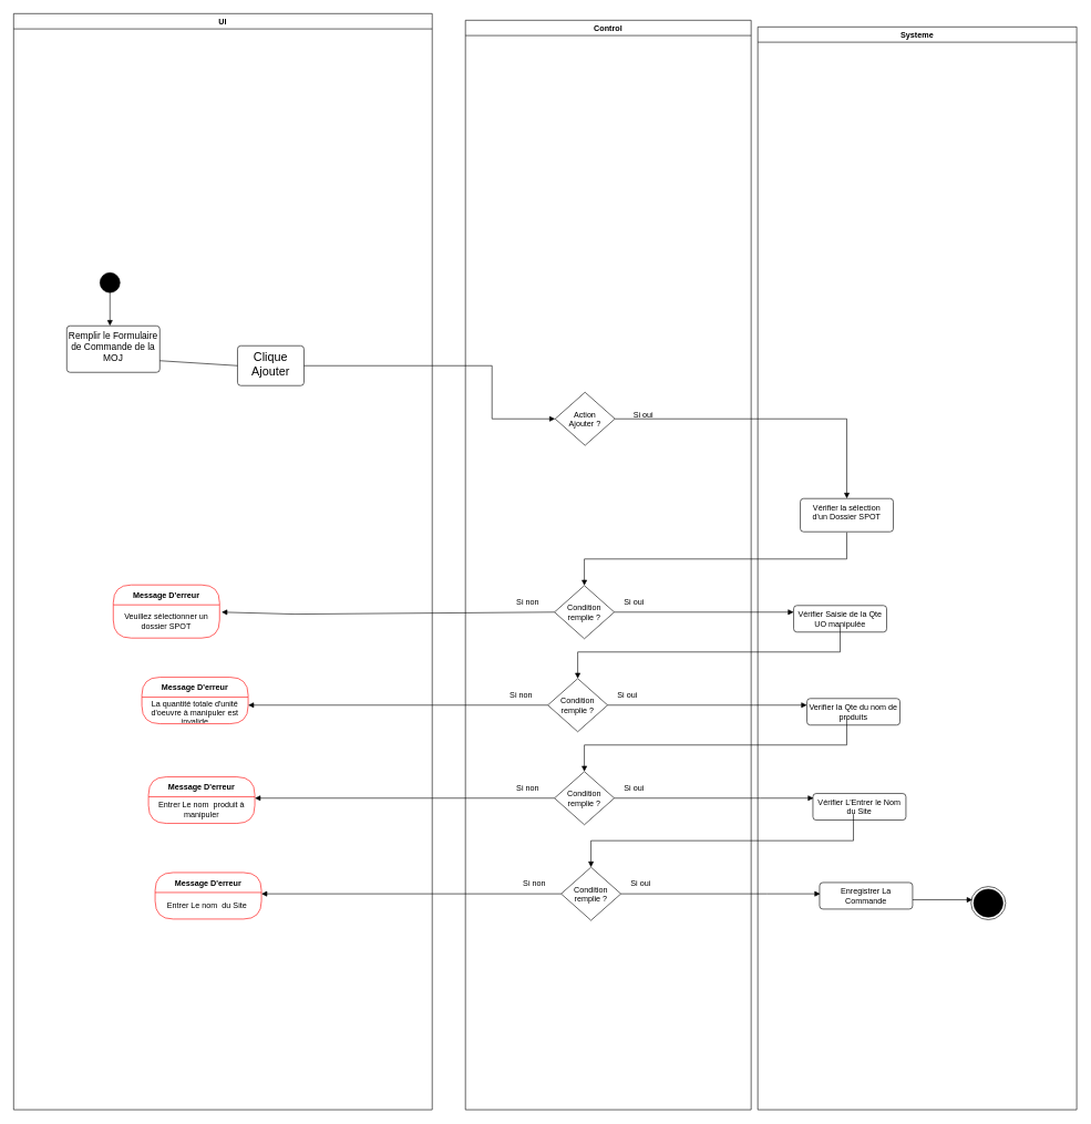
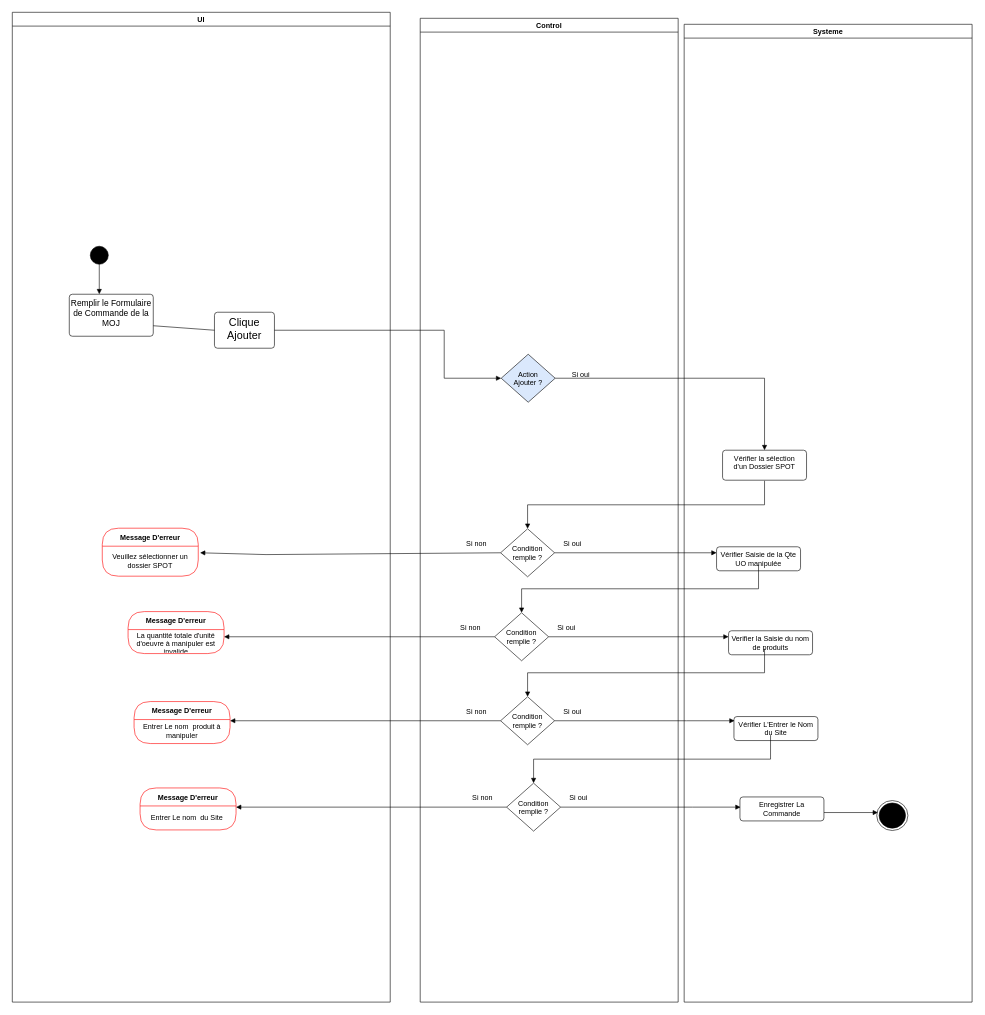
  <mxCell id="0" />
  <mxCell id="1" parent="0" />
  <mxCell id="2" value="UI" style="swimlane;whiteSpace=wrap;html=1;" vertex="1" parent="1"><mxGeometry x="20" y="20" width="630" height="1650" as="geometry"><mxRectangle x="-800" y="40" width="140" height="30" as="alternateBounds" /></mxGeometry></mxCell>
  <mxCell id="3" value="" style="ellipse;fillColor=strokeColor;html=1;" vertex="1" parent="2"><mxGeometry x="130" y="390" width="30" height="30" as="geometry" /></mxCell>
  <mxCell id="4" value="" style="html=1;verticalAlign=bottom;labelBackgroundColor=none;endArrow=block;endFill=1;rounded=0;exitX=0.5;exitY=1;exitDx=0;exitDy=0;" edge="1" parent="2" source="3"><mxGeometry width="160" relative="1" as="geometry"><mxPoint x="170" y="650" as="sourcePoint" /><mxPoint x="145" y="470" as="targetPoint" /></mxGeometry></mxCell>
- <mxCell id="5" value="&lt;font style=&quot;font-size: 14px;&quot;&gt;Remplir le Formulaire de Commande de la MOJ&lt;/font&gt;" style="html=1;align=center;verticalAlign=top;rounded=1;absoluteArcSize=1;arcSize=10;dashed=0;whiteSpace=wrap;" vertex="1" parent="2"><mxGeometry x="80" y="470" width="140" height="70" as="geometry" /></mxCell>
+ <mxCell id="5" value="&lt;font style=&quot;font-size: 14px;&quot;&gt;Remplir le Formulaire de Commande de la MOJ&lt;/font&gt;" style="html=1;align=center;verticalAlign=top;rounded=1;absoluteArcSize=1;arcSize=10;dashed=0;whiteSpace=wrap;" vertex="1" parent="2"><mxGeometry x="95" y="470" width="140" height="70" as="geometry" /></mxCell>
  <mxCell id="6" value="Message D'erreur" style="swimlane;fontStyle=1;align=center;verticalAlign=middle;childLayout=stackLayout;horizontal=1;startSize=30;horizontalStack=0;resizeParent=0;resizeLast=1;container=0;fontColor=#000000;collapsible=0;rounded=1;arcSize=30;strokeColor=#ff0000;fillColor=#ffffff;swimlaneFillColor=#ffffff;dropTarget=0;labelBorderColor=none;labelBackgroundColor=none;" vertex="1" parent="2"><mxGeometry x="193" y="999" width="160" height="70" as="geometry" /></mxCell>
  <mxCell id="7" value="La quantité totale d'unité d'oeuvre à manipuler est invalide" style="text;html=1;strokeColor=none;fillColor=none;align=center;verticalAlign=middle;spacingLeft=4;spacingRight=4;whiteSpace=wrap;overflow=hidden;rotatable=0;fontColor=#000000;" vertex="1" parent="6"><mxGeometry y="30" width="160" height="40" as="geometry" /></mxCell>
  <mxCell id="8" value="&lt;font style=&quot;font-size: 18px;&quot;&gt;Clique Ajouter&lt;/font&gt;" style="html=1;align=center;verticalAlign=top;rounded=1;absoluteArcSize=1;arcSize=10;dashed=0;whiteSpace=wrap;" vertex="1" parent="2"><mxGeometry x="337" y="500" width="100" height="60" as="geometry" /></mxCell>
  <mxCell id="9" value="" style="html=1;verticalAlign=bottom;labelBackgroundColor=none;endArrow=none;endFill=1;rounded=0;entryX=0;entryY=0.5;entryDx=0;entryDy=0;exitX=1;exitY=0.75;exitDx=0;exitDy=0;" edge="1" parent="2" source="5" target="8"><mxGeometry width="160" relative="1" as="geometry"><mxPoint x="231" y="509.44" as="sourcePoint" /><mxPoint x="347" y="429" as="targetPoint" /></mxGeometry></mxCell>
  <mxCell id="10" value="Message D'erreur" style="swimlane;fontStyle=1;align=center;verticalAlign=middle;childLayout=stackLayout;horizontal=1;startSize=30;horizontalStack=0;resizeParent=0;resizeLast=1;container=0;fontColor=#000000;collapsible=0;rounded=1;arcSize=30;strokeColor=#ff0000;fillColor=#ffffff;swimlaneFillColor=#ffffff;dropTarget=0;labelBorderColor=none;labelBackgroundColor=none;" vertex="1" parent="2"><mxGeometry x="150" y="860" width="160" height="80" as="geometry" /></mxCell>
  <mxCell id="11" value="Veuillez sélectionner un dossier SPOT" style="text;html=1;strokeColor=none;fillColor=none;align=center;verticalAlign=middle;spacingLeft=4;spacingRight=4;whiteSpace=wrap;overflow=hidden;rotatable=0;fontColor=#000000;" vertex="1" parent="10"><mxGeometry y="30" width="160" height="50" as="geometry" /></mxCell>
  <mxCell id="12" value="Control" style="swimlane;whiteSpace=wrap;html=1;" vertex="1" parent="1"><mxGeometry x="700" y="30" width="430" height="1640" as="geometry"><mxRectangle x="90" y="40" width="90" height="30" as="alternateBounds" /></mxGeometry></mxCell>
- <mxCell id="13" value="Action&#10;Ajouter ?" style="rhombus;" vertex="1" parent="12"><mxGeometry x="135" y="560" width="90" height="80" as="geometry" /></mxCell>
+ <mxCell id="13" value="Action&#10;Ajouter ?" style="rhombus;fillColor=#dae8fc;" vertex="1" parent="12"><mxGeometry x="135" y="560" width="90" height="80" as="geometry" /></mxCell>
  <mxCell id="14" value="Si oui" style="text;html=1;align=center;verticalAlign=middle;whiteSpace=wrap;rounded=0;" vertex="1" parent="12"><mxGeometry x="238" y="580" width="60" height="30" as="geometry" /></mxCell>
  <mxCell id="15" value="Systeme" style="swimlane;whiteSpace=wrap;html=1;" vertex="1" parent="1"><mxGeometry x="1140" y="40" width="480" height="1630" as="geometry" /></mxCell>
  <mxCell id="16" value="Vérifier la sélection d'un&lt;span style=&quot;background-color: initial;&quot;&gt;&amp;nbsp;Dossier SPOT&lt;/span&gt;" style="html=1;align=center;verticalAlign=top;rounded=1;absoluteArcSize=1;arcSize=10;dashed=0;whiteSpace=wrap;" vertex="1" parent="15"><mxGeometry x="64" y="710" width="140" height="50" as="geometry" /></mxCell>
  <mxCell id="17" value="Vérifier Saisie de la Qte UO manipulée" style="html=1;align=center;verticalAlign=top;rounded=1;absoluteArcSize=1;arcSize=10;dashed=0;whiteSpace=wrap;" vertex="1" parent="15"><mxGeometry x="54" y="871" width="140" height="40" as="geometry" /></mxCell>
- <mxCell id="18" value="Verifier la Qte du nom de produits" style="html=1;align=center;verticalAlign=top;rounded=1;absoluteArcSize=1;arcSize=10;dashed=0;whiteSpace=wrap;" vertex="1" parent="15"><mxGeometry x="74" y="1011" width="140" height="40" as="geometry" /></mxCell>
+ <mxCell id="18" value="Verifier la Saisie du nom de produits" style="html=1;align=center;verticalAlign=top;rounded=1;absoluteArcSize=1;arcSize=10;dashed=0;whiteSpace=wrap;" vertex="1" parent="15"><mxGeometry x="74" y="1011" width="140" height="40" as="geometry" /></mxCell>
  <mxCell id="19" value="Vérifier L'Entrer le Nom du Site" style="html=1;align=center;verticalAlign=top;rounded=1;absoluteArcSize=1;arcSize=10;dashed=0;whiteSpace=wrap;" vertex="1" parent="15"><mxGeometry x="83" y="1154" width="140" height="40" as="geometry" /></mxCell>
  <mxCell id="20" value="" style="ellipse;html=1;shape=endState;fillColor=strokeColor;" vertex="1" parent="15"><mxGeometry x="321" y="1294" width="52" height="50" as="geometry" /></mxCell>
  <mxCell id="21" value="" style="html=1;verticalAlign=bottom;labelBackgroundColor=none;endArrow=block;endFill=1;rounded=0;" edge="1" parent="15"><mxGeometry width="160" relative="1" as="geometry"><mxPoint x="233" y="1314" as="sourcePoint" /><mxPoint x="323" y="1314" as="targetPoint" /></mxGeometry></mxCell>
  <mxCell id="22" value="Condition&#10;remplie ?" style="rhombus;" vertex="1" parent="1"><mxGeometry x="834" y="881" width="90" height="80" as="geometry" /></mxCell>
  <mxCell id="23" value="" style="html=1;verticalAlign=bottom;labelBackgroundColor=none;endArrow=block;endFill=1;rounded=0;entryX=0.5;entryY=0;entryDx=0;entryDy=0;exitX=0.571;exitY=1;exitDx=0;exitDy=0;exitPerimeter=0;" edge="1" parent="1" target="22"><mxGeometry width="160" relative="1" as="geometry"><mxPoint x="1274" y="801" as="sourcePoint" /><mxPoint x="1284" y="871" as="targetPoint" /><Array as="points"><mxPoint x="1274" y="841" /><mxPoint x="879" y="841" /></Array></mxGeometry></mxCell>
  <mxCell id="24" value="Si non" style="text;html=1;align=center;verticalAlign=middle;whiteSpace=wrap;rounded=0;" vertex="1" parent="1"><mxGeometry x="764" y="891" width="60" height="30" as="geometry" /></mxCell>
  <mxCell id="25" value="Si oui" style="text;html=1;align=center;verticalAlign=middle;whiteSpace=wrap;rounded=0;" vertex="1" parent="1"><mxGeometry x="924" y="891" width="60" height="30" as="geometry" /></mxCell>
  <mxCell id="26" value="" style="html=1;verticalAlign=bottom;labelBackgroundColor=none;endArrow=block;endFill=1;rounded=0;exitX=1;exitY=0.5;exitDx=0;exitDy=0;exitPerimeter=0;" edge="1" parent="1"><mxGeometry width="160" relative="1" as="geometry"><mxPoint x="924" y="921" as="sourcePoint" /><mxPoint x="1194" y="921" as="targetPoint" /><Array as="points" /></mxGeometry></mxCell>
  <mxCell id="27" value="" style="html=1;verticalAlign=bottom;labelBackgroundColor=none;endArrow=block;endFill=1;rounded=0;exitX=0;exitY=0.5;exitDx=0;exitDy=0;" edge="1" parent="1"><mxGeometry width="160" relative="1" as="geometry"><mxPoint x="834" y="921" as="sourcePoint" /><mxPoint x="333" y="921" as="targetPoint" /><Array as="points"><mxPoint x="443" y="924" /></Array></mxGeometry></mxCell>
  <mxCell id="28" value="Condition&#10;remplie ?" style="rhombus;" vertex="1" parent="1"><mxGeometry x="824" y="1021" width="90" height="80" as="geometry" /></mxCell>
  <mxCell id="29" value="Si non" style="text;html=1;align=center;verticalAlign=middle;whiteSpace=wrap;rounded=0;" vertex="1" parent="1"><mxGeometry x="754" y="1031" width="60" height="30" as="geometry" /></mxCell>
  <mxCell id="30" value="Si oui" style="text;html=1;align=center;verticalAlign=middle;whiteSpace=wrap;rounded=0;" vertex="1" parent="1"><mxGeometry x="914" y="1031" width="60" height="30" as="geometry" /></mxCell>
  <mxCell id="31" value="" style="html=1;verticalAlign=bottom;labelBackgroundColor=none;endArrow=block;endFill=1;rounded=0;entryX=0.5;entryY=0;entryDx=0;entryDy=0;exitX=0.571;exitY=1;exitDx=0;exitDy=0;exitPerimeter=0;" edge="1" parent="1" target="28"><mxGeometry width="160" relative="1" as="geometry"><mxPoint x="1264" y="941" as="sourcePoint" /><mxPoint x="1274" y="1011" as="targetPoint" /><Array as="points"><mxPoint x="1264" y="981" /><mxPoint x="869" y="981" /></Array></mxGeometry></mxCell>
  <mxCell id="32" value="" style="html=1;verticalAlign=bottom;labelBackgroundColor=none;endArrow=block;endFill=1;rounded=0;exitX=1;exitY=0.5;exitDx=0;exitDy=0;exitPerimeter=0;" edge="1" parent="1" source="28"><mxGeometry width="160" relative="1" as="geometry"><mxPoint x="914" y="1053" as="sourcePoint" /><mxPoint x="1214" y="1061" as="targetPoint" /><Array as="points"><mxPoint x="1134" y="1061" /></Array></mxGeometry></mxCell>
  <mxCell id="33" value="" style="html=1;verticalAlign=bottom;labelBackgroundColor=none;endArrow=block;endFill=1;rounded=0;exitX=0;exitY=0.5;exitDx=0;exitDy=0;" edge="1" parent="1" source="28"><mxGeometry width="160" relative="1" as="geometry"><mxPoint x="824" y="1050" as="sourcePoint" /><mxPoint x="373" y="1061" as="targetPoint" /><Array as="points" /></mxGeometry></mxCell>
  <mxCell id="34" value="Message D'erreur" style="swimlane;fontStyle=1;align=center;verticalAlign=middle;childLayout=stackLayout;horizontal=1;startSize=30;horizontalStack=0;resizeParent=0;resizeLast=1;container=0;fontColor=#000000;collapsible=0;rounded=1;arcSize=30;strokeColor=#ff0000;fillColor=#ffffff;swimlaneFillColor=#ffffff;dropTarget=0;labelBorderColor=none;labelBackgroundColor=none;" vertex="1" parent="1"><mxGeometry x="223" y="1169" width="160" height="70" as="geometry" /></mxCell>
  <mxCell id="35" value="Entrer Le nom&amp;nbsp; produit à manipuler" style="text;html=1;strokeColor=none;fillColor=none;align=center;verticalAlign=middle;spacingLeft=4;spacingRight=4;whiteSpace=wrap;overflow=hidden;rotatable=0;fontColor=#000000;" vertex="1" parent="34"><mxGeometry y="30" width="160" height="40" as="geometry" /></mxCell>
  <mxCell id="36" value="Condition&#10;remplie ?" style="rhombus;" vertex="1" parent="1"><mxGeometry x="834" y="1161" width="90" height="80" as="geometry" /></mxCell>
  <mxCell id="37" value="Si non" style="text;html=1;align=center;verticalAlign=middle;whiteSpace=wrap;rounded=0;" vertex="1" parent="1"><mxGeometry x="764" y="1171" width="60" height="30" as="geometry" /></mxCell>
  <mxCell id="38" value="Si oui" style="text;html=1;align=center;verticalAlign=middle;whiteSpace=wrap;rounded=0;" vertex="1" parent="1"><mxGeometry x="924" y="1171" width="60" height="30" as="geometry" /></mxCell>
  <mxCell id="39" value="" style="html=1;verticalAlign=bottom;labelBackgroundColor=none;endArrow=block;endFill=1;rounded=0;entryX=0.5;entryY=0;entryDx=0;entryDy=0;exitX=0.571;exitY=1;exitDx=0;exitDy=0;exitPerimeter=0;" edge="1" parent="1" target="36"><mxGeometry width="160" relative="1" as="geometry"><mxPoint x="1274" y="1081" as="sourcePoint" /><mxPoint x="1284" y="1151" as="targetPoint" /><Array as="points"><mxPoint x="1274" y="1121" /><mxPoint x="879" y="1121" /></Array></mxGeometry></mxCell>
  <mxCell id="40" value="" style="html=1;verticalAlign=bottom;labelBackgroundColor=none;endArrow=block;endFill=1;rounded=0;exitX=1;exitY=0.5;exitDx=0;exitDy=0;exitPerimeter=0;" edge="1" parent="1" source="36"><mxGeometry width="160" relative="1" as="geometry"><mxPoint x="924" y="1193" as="sourcePoint" /><mxPoint x="1224" y="1201" as="targetPoint" /><Array as="points"><mxPoint x="1144" y="1201" /></Array></mxGeometry></mxCell>
  <mxCell id="41" value="" style="html=1;verticalAlign=bottom;labelBackgroundColor=none;endArrow=block;endFill=1;rounded=0;exitX=0;exitY=0.5;exitDx=0;exitDy=0;" edge="1" parent="1" source="36"><mxGeometry width="160" relative="1" as="geometry"><mxPoint x="834" y="1190" as="sourcePoint" /><mxPoint x="383" y="1201" as="targetPoint" /><Array as="points" /></mxGeometry></mxCell>
  <mxCell id="42" value="Enregistrer La Commande" style="html=1;align=center;verticalAlign=top;rounded=1;absoluteArcSize=1;arcSize=10;dashed=0;whiteSpace=wrap;" vertex="1" parent="1"><mxGeometry x="1233" y="1328" width="140" height="40" as="geometry" /></mxCell>
  <mxCell id="43" value="Message D'erreur" style="swimlane;fontStyle=1;align=center;verticalAlign=middle;childLayout=stackLayout;horizontal=1;startSize=30;horizontalStack=0;resizeParent=0;resizeLast=1;container=0;fontColor=#000000;collapsible=0;rounded=1;arcSize=30;strokeColor=#ff0000;fillColor=#ffffff;swimlaneFillColor=#ffffff;dropTarget=0;labelBorderColor=none;labelBackgroundColor=none;" vertex="1" parent="1"><mxGeometry x="233" y="1313" width="160" height="70" as="geometry" /></mxCell>
  <mxCell id="44" value="Entrer Le nom&amp;nbsp; du Site&amp;nbsp;" style="text;html=1;strokeColor=none;fillColor=none;align=center;verticalAlign=middle;spacingLeft=4;spacingRight=4;whiteSpace=wrap;overflow=hidden;rotatable=0;fontColor=#000000;" vertex="1" parent="43"><mxGeometry y="30" width="160" height="40" as="geometry" /></mxCell>
  <mxCell id="45" value="Condition&#10;remplie ?" style="rhombus;" vertex="1" parent="1"><mxGeometry x="844" y="1305" width="90" height="80" as="geometry" /></mxCell>
  <mxCell id="46" value="Si non" style="text;html=1;align=center;verticalAlign=middle;whiteSpace=wrap;rounded=0;" vertex="1" parent="1"><mxGeometry x="774" y="1315" width="60" height="30" as="geometry" /></mxCell>
  <mxCell id="47" value="Si oui" style="text;html=1;align=center;verticalAlign=middle;whiteSpace=wrap;rounded=0;" vertex="1" parent="1"><mxGeometry x="934" y="1315" width="60" height="30" as="geometry" /></mxCell>
  <mxCell id="48" value="" style="html=1;verticalAlign=bottom;labelBackgroundColor=none;endArrow=block;endFill=1;rounded=0;entryX=0.5;entryY=0;entryDx=0;entryDy=0;exitX=0.571;exitY=1;exitDx=0;exitDy=0;exitPerimeter=0;" edge="1" parent="1" target="45"><mxGeometry width="160" relative="1" as="geometry"><mxPoint x="1284" y="1225" as="sourcePoint" /><mxPoint x="1294" y="1295" as="targetPoint" /><Array as="points"><mxPoint x="1284" y="1265" /><mxPoint x="889" y="1265" /></Array></mxGeometry></mxCell>
  <mxCell id="49" value="" style="html=1;verticalAlign=bottom;labelBackgroundColor=none;endArrow=block;endFill=1;rounded=0;exitX=1;exitY=0.5;exitDx=0;exitDy=0;exitPerimeter=0;" edge="1" parent="1" source="45"><mxGeometry width="160" relative="1" as="geometry"><mxPoint x="934" y="1337" as="sourcePoint" /><mxPoint x="1234" y="1345" as="targetPoint" /><Array as="points"><mxPoint x="1154" y="1345" /></Array></mxGeometry></mxCell>
  <mxCell id="50" value="" style="html=1;verticalAlign=bottom;labelBackgroundColor=none;endArrow=block;endFill=1;rounded=0;exitX=0;exitY=0.5;exitDx=0;exitDy=0;" edge="1" parent="1" source="45"><mxGeometry width="160" relative="1" as="geometry"><mxPoint x="844" y="1334" as="sourcePoint" /><mxPoint x="393" y="1345" as="targetPoint" /><Array as="points" /></mxGeometry></mxCell>
  <mxCell id="51" value="" style="html=1;verticalAlign=bottom;labelBackgroundColor=none;endArrow=block;endFill=1;rounded=0;exitX=1;exitY=0.5;exitDx=0;exitDy=0;entryX=0;entryY=0.5;entryDx=0;entryDy=0;" edge="1" parent="1" source="8" target="13"><mxGeometry width="160" relative="1" as="geometry"><mxPoint x="440" y="720" as="sourcePoint" /><mxPoint x="600" y="720" as="targetPoint" /><Array as="points"><mxPoint x="740" y="550" /><mxPoint x="740" y="630" /></Array></mxGeometry></mxCell>
  <mxCell id="52" value="" style="html=1;verticalAlign=bottom;labelBackgroundColor=none;endArrow=block;endFill=1;rounded=0;exitX=1;exitY=0.5;exitDx=0;exitDy=0;entryX=0.5;entryY=0;entryDx=0;entryDy=0;" edge="1" parent="1" source="13" target="16"><mxGeometry width="160" relative="1" as="geometry"><mxPoint x="934" y="780" as="sourcePoint" /><mxPoint x="1204" y="780" as="targetPoint" /><Array as="points"><mxPoint x="1274" y="630" /></Array></mxGeometry></mxCell>
